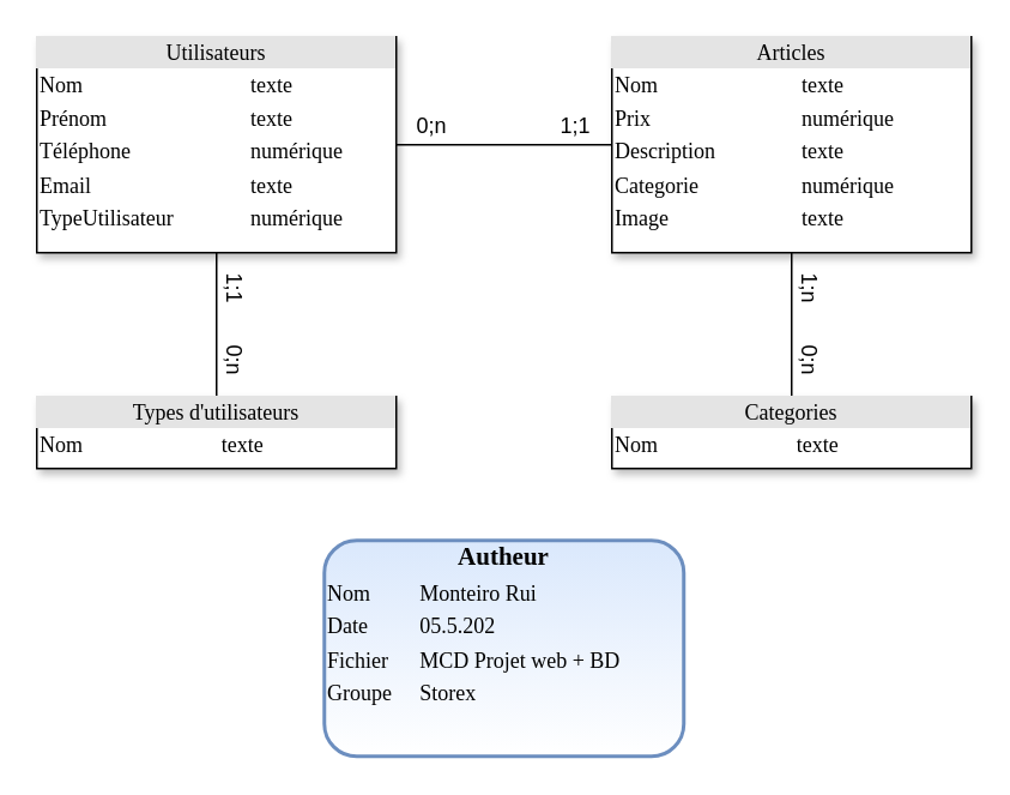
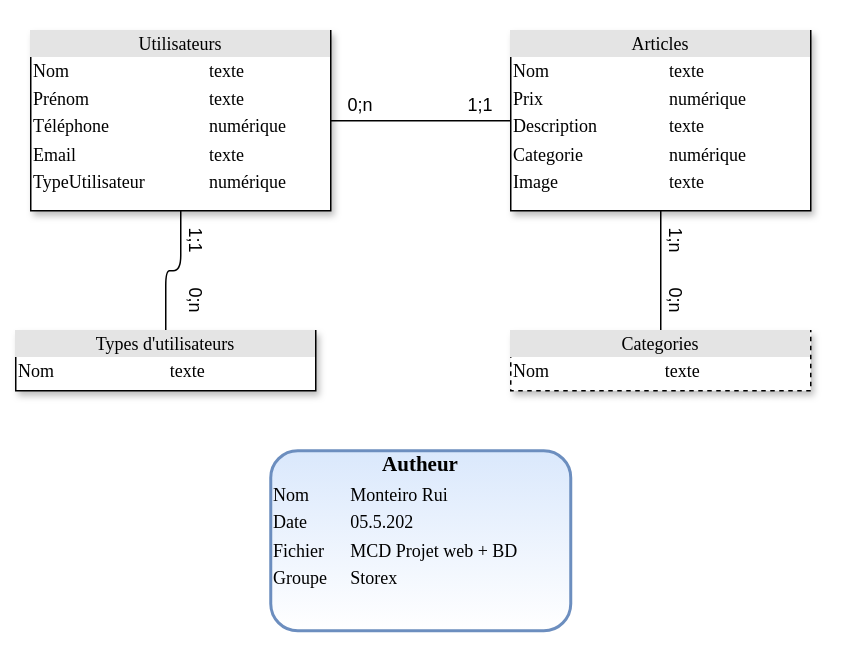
  <mxCell id="0" />
  <mxCell id="1" parent="0" />
  <mxCell id="2" style="orthogonalLoop=1;jettySize=auto;html=1;exitX=0.5;exitY=1;exitDx=0;exitDy=0;entryX=0.5;entryY=0;entryDx=0;entryDy=0;strokeColor=#000000;rounded=1;edgeStyle=orthogonalEdgeStyle;endArrow=none;endFill=0;" edge="1" parent="1" source="4" target="8"><mxGeometry relative="1" as="geometry" /></mxCell>
  <mxCell id="3" style="edgeStyle=orthogonalEdgeStyle;rounded=1;orthogonalLoop=1;jettySize=auto;html=1;exitX=1;exitY=0.5;exitDx=0;exitDy=0;entryX=0;entryY=0.5;entryDx=0;entryDy=0;endArrow=none;endFill=0;strokeColor=#000000;" edge="1" parent="1" source="4" target="6"><mxGeometry relative="1" as="geometry" /></mxCell>
  <mxCell id="4" value="&lt;div style=&quot;text-align: center ; box-sizing: border-box ; width: 100% ; background: rgb(228 , 228 , 228) ; padding: 2px&quot;&gt;Utilisateurs&lt;/div&gt;&lt;table style=&quot;width: 100% ; font-size: 1em&quot; cellpadding=&quot;2&quot; cellspacing=&quot;0&quot;&gt;&lt;tbody&gt;&lt;tr&gt;&lt;td&gt;Nom&lt;/td&gt;&lt;td&gt;texte&lt;/td&gt;&lt;/tr&gt;&lt;tr&gt;&lt;td&gt;Prénom&lt;/td&gt;&lt;td&gt;texte&lt;/td&gt;&lt;/tr&gt;&lt;tr&gt;&lt;td&gt;Téléphone&lt;/td&gt;&lt;td&gt;numérique&lt;/td&gt;&lt;/tr&gt;&lt;tr&gt;&lt;td&gt;Email&lt;/td&gt;&lt;td&gt;texte&lt;/td&gt;&lt;/tr&gt;&lt;tr&gt;&lt;td&gt;TypeUtilisateur&lt;/td&gt;&lt;td&gt;numérique&lt;/td&gt;&lt;/tr&gt;&lt;/tbody&gt;&lt;/table&gt;" style="verticalAlign=top;align=left;overflow=fill;html=1;rounded=0;shadow=1;comic=0;labelBackgroundColor=none;strokeWidth=1;fontFamily=Verdana;fontSize=12" vertex="1" parent="1"><mxGeometry x="20" y="20" width="200" height="120" as="geometry" /></mxCell>
  <mxCell id="5" style="edgeStyle=orthogonalEdgeStyle;rounded=1;orthogonalLoop=1;jettySize=auto;html=1;exitX=0.5;exitY=1;exitDx=0;exitDy=0;entryX=0.5;entryY=0;entryDx=0;entryDy=0;endArrow=none;endFill=0;strokeColor=#000000;" edge="1" parent="1" source="6" target="7"><mxGeometry relative="1" as="geometry" /></mxCell>
  <mxCell id="6" value="&lt;div style=&quot;text-align: center ; box-sizing: border-box ; width: 100% ; background: rgb(228 , 228 , 228) ; padding: 2px&quot;&gt;Articles&lt;/div&gt;&lt;table style=&quot;width: 100% ; font-size: 1em&quot; cellpadding=&quot;2&quot; cellspacing=&quot;0&quot;&gt;&lt;tbody&gt;&lt;tr&gt;&lt;td&gt;Nom&lt;/td&gt;&lt;td&gt;texte&lt;/td&gt;&lt;/tr&gt;&lt;tr&gt;&lt;td&gt;Prix&lt;/td&gt;&lt;td&gt;numérique&lt;/td&gt;&lt;/tr&gt;&lt;tr&gt;&lt;td&gt;Description&lt;/td&gt;&lt;td&gt;texte&lt;/td&gt;&lt;/tr&gt;&lt;tr&gt;&lt;td&gt;Categorie&lt;/td&gt;&lt;td&gt;numérique&lt;/td&gt;&lt;/tr&gt;&lt;tr&gt;&lt;td&gt;Image&lt;/td&gt;&lt;td&gt;texte&lt;/td&gt;&lt;/tr&gt;&lt;/tbody&gt;&lt;/table&gt;" style="verticalAlign=top;align=left;overflow=fill;html=1;rounded=0;shadow=1;comic=0;labelBackgroundColor=none;strokeWidth=1;fontFamily=Verdana;fontSize=12" vertex="1" parent="1"><mxGeometry x="340" y="20" width="200" height="120" as="geometry" /></mxCell>
- <mxCell id="7" value="&lt;div style=&quot;text-align: center ; box-sizing: border-box ; width: 100% ; background: rgb(228 , 228 , 228) ; padding: 2px&quot;&gt;Categories&lt;/div&gt;&lt;table style=&quot;width: 100% ; font-size: 1em&quot; cellpadding=&quot;2&quot; cellspacing=&quot;0&quot;&gt;&lt;tbody&gt;&lt;tr&gt;&lt;td&gt;Nom&lt;/td&gt;&lt;td&gt;texte&lt;/td&gt;&lt;/tr&gt;&lt;/tbody&gt;&lt;/table&gt;" style="verticalAlign=top;align=left;overflow=fill;html=1;rounded=0;shadow=1;comic=0;labelBackgroundColor=none;strokeWidth=1;fontFamily=Verdana;fontSize=12;sketch=0;" vertex="1" parent="1"><mxGeometry x="340" y="220" width="200" height="40" as="geometry" /></mxCell>
- <mxCell id="8" value="&lt;div style=&quot;text-align: center ; box-sizing: border-box ; width: 100% ; background: rgb(228 , 228 , 228) ; padding: 2px&quot;&gt;Types d'utilisateurs&lt;/div&gt;&lt;table style=&quot;width: 100% ; font-size: 1em&quot; cellpadding=&quot;2&quot; cellspacing=&quot;0&quot;&gt;&lt;tbody&gt;&lt;tr&gt;&lt;td&gt;Nom&lt;/td&gt;&lt;td&gt;texte&lt;/td&gt;&lt;/tr&gt;&lt;/tbody&gt;&lt;/table&gt;" style="verticalAlign=top;align=left;overflow=fill;html=1;rounded=0;shadow=1;comic=0;labelBackgroundColor=none;strokeWidth=1;fontFamily=Verdana;fontSize=12;glass=0;" vertex="1" parent="1"><mxGeometry x="20" y="220" width="200" height="40" as="geometry" /></mxCell>
+ <mxCell id="7" value="&lt;div style=&quot;text-align: center ; box-sizing: border-box ; width: 100% ; background: rgb(228 , 228 , 228) ; padding: 2px&quot;&gt;Categories&lt;/div&gt;&lt;table style=&quot;width: 100% ; font-size: 1em&quot; cellpadding=&quot;2&quot; cellspacing=&quot;0&quot;&gt;&lt;tbody&gt;&lt;tr&gt;&lt;td&gt;Nom&lt;/td&gt;&lt;td&gt;texte&lt;/td&gt;&lt;/tr&gt;&lt;/tbody&gt;&lt;/table&gt;" style="verticalAlign=top;align=left;overflow=fill;html=1;rounded=0;shadow=1;comic=0;labelBackgroundColor=none;strokeWidth=1;fontFamily=Verdana;fontSize=12;sketch=0;dashed=1;" vertex="1" parent="1"><mxGeometry x="340" y="220" width="200" height="40" as="geometry" /></mxCell>
+ <mxCell id="8" value="&lt;div style=&quot;text-align: center ; box-sizing: border-box ; width: 100% ; background: rgb(228 , 228 , 228) ; padding: 2px&quot;&gt;Types d'utilisateurs&lt;/div&gt;&lt;table style=&quot;width: 100% ; font-size: 1em&quot; cellpadding=&quot;2&quot; cellspacing=&quot;0&quot;&gt;&lt;tbody&gt;&lt;tr&gt;&lt;td&gt;Nom&lt;/td&gt;&lt;td&gt;texte&lt;/td&gt;&lt;/tr&gt;&lt;/tbody&gt;&lt;/table&gt;" style="verticalAlign=top;align=left;overflow=fill;html=1;rounded=0;shadow=1;comic=0;labelBackgroundColor=none;strokeWidth=1;fontFamily=Verdana;fontSize=12;glass=0;" vertex="1" parent="1"><mxGeometry x="10" y="220" width="200" height="40" as="geometry" /></mxCell>
  <mxCell id="9" value="0;n" style="text;html=1;strokeColor=none;fillColor=none;align=center;verticalAlign=middle;whiteSpace=wrap;rounded=0;" vertex="1" parent="1"><mxGeometry x="220" y="60" width="40" height="20" as="geometry" /></mxCell>
  <mxCell id="10" value="1;n" style="text;html=1;strokeColor=none;fillColor=none;align=center;verticalAlign=middle;whiteSpace=wrap;rounded=0;rotation=90;" vertex="1" parent="1"><mxGeometry x="430" y="150" width="40" height="20" as="geometry" /></mxCell>
  <mxCell id="11" value="1;1" style="text;html=1;strokeColor=none;fillColor=none;align=center;verticalAlign=middle;whiteSpace=wrap;rounded=0;" vertex="1" parent="1"><mxGeometry x="300" y="60" width="40" height="20" as="geometry" /></mxCell>
  <mxCell id="12" value="0;n" style="text;html=1;strokeColor=none;fillColor=none;align=center;verticalAlign=middle;whiteSpace=wrap;rounded=0;rotation=90;" vertex="1" parent="1"><mxGeometry x="430" y="190" width="40" height="20" as="geometry" /></mxCell>
  <mxCell id="13" value="1;1" style="text;html=1;strokeColor=none;fillColor=none;align=center;verticalAlign=middle;whiteSpace=wrap;rounded=0;rotation=90;" vertex="1" parent="1"><mxGeometry x="110" y="150" width="40" height="20" as="geometry" /></mxCell>
  <mxCell id="14" value="0;n" style="text;html=1;strokeColor=none;fillColor=none;align=center;verticalAlign=middle;whiteSpace=wrap;rounded=0;rotation=90;" vertex="1" parent="1"><mxGeometry x="110" y="190" width="40" height="20" as="geometry" /></mxCell>
  <mxCell id="15" value="&lt;div style=&quot;text-align: center ; box-sizing: border-box ; width: 100% ; padding: 2px&quot;&gt;&lt;b&gt;&lt;font style=&quot;font-size: 14px&quot;&gt;Autheur&lt;/font&gt;&lt;/b&gt;&lt;/div&gt;&lt;table style=&quot;width: 100% ; font-size: 1em&quot; cellpadding=&quot;2&quot; cellspacing=&quot;0&quot;&gt;&lt;tbody&gt;&lt;tr&gt;&lt;td&gt;Nom&lt;/td&gt;&lt;td&gt;Monteiro Rui&lt;/td&gt;&lt;/tr&gt;&lt;tr&gt;&lt;td&gt;Date&lt;/td&gt;&lt;td&gt;05.5.202&lt;/td&gt;&lt;/tr&gt;&lt;tr&gt;&lt;td&gt;Fichier&lt;/td&gt;&lt;td&gt;MCD Projet web + BD&lt;/td&gt;&lt;/tr&gt;&lt;tr&gt;&lt;td&gt;Groupe&lt;/td&gt;&lt;td&gt;Storex&lt;/td&gt;&lt;/tr&gt;&lt;tr&gt;&lt;td&gt;&lt;br&gt;&lt;/td&gt;&lt;td&gt;&lt;br&gt;&lt;/td&gt;&lt;/tr&gt;&lt;/tbody&gt;&lt;/table&gt;" style="verticalAlign=top;align=left;overflow=fill;html=1;rounded=1;shadow=0;comic=0;labelBackgroundColor=none;strokeWidth=2;fontFamily=Verdana;fontSize=12;fillColor=#dae8fc;strokeColor=#6c8ebf;glass=0;gradientColor=#ffffff;" vertex="1" parent="1"><mxGeometry x="180" y="300" width="200" height="120" as="geometry" /></mxCell>
